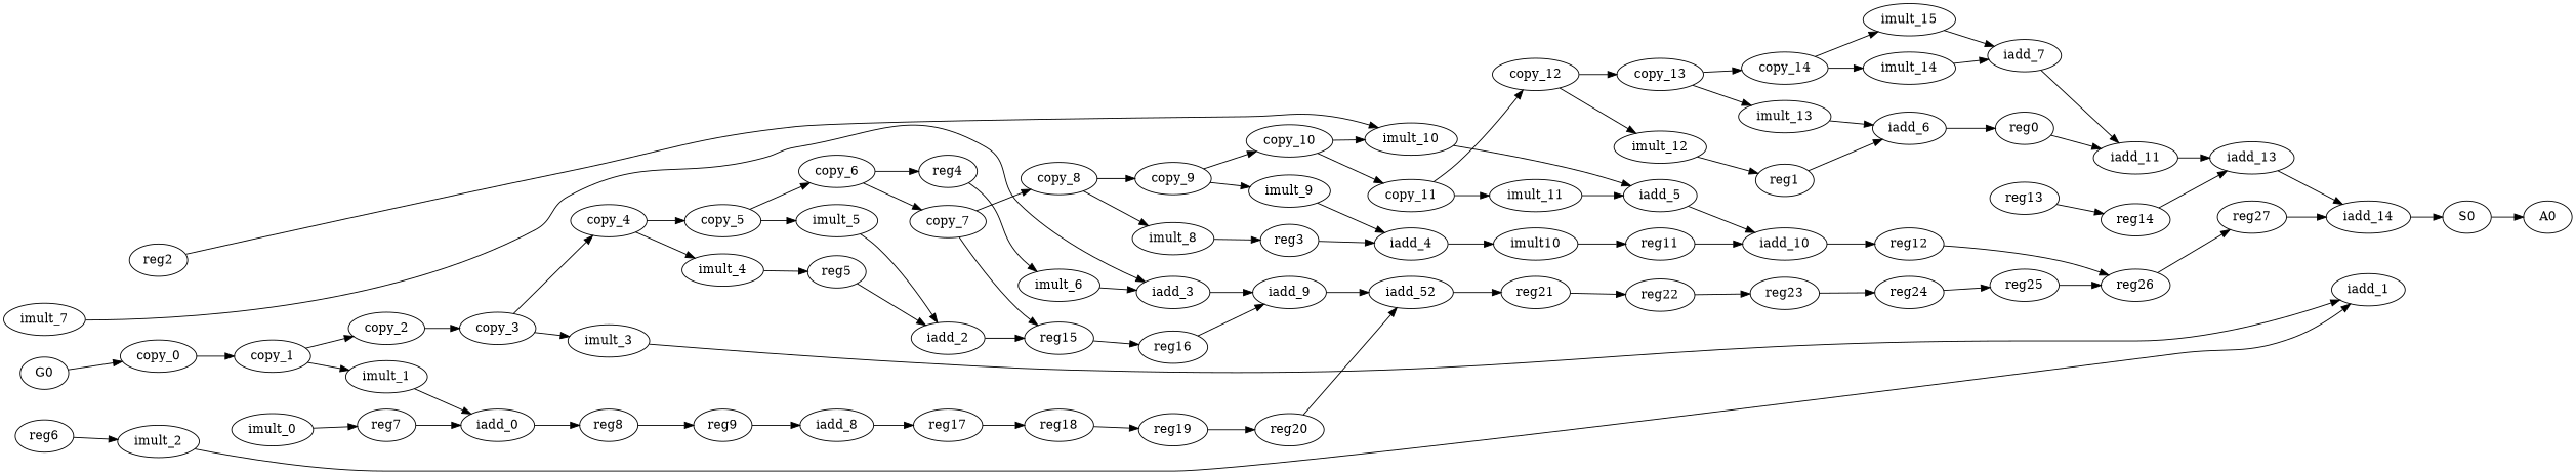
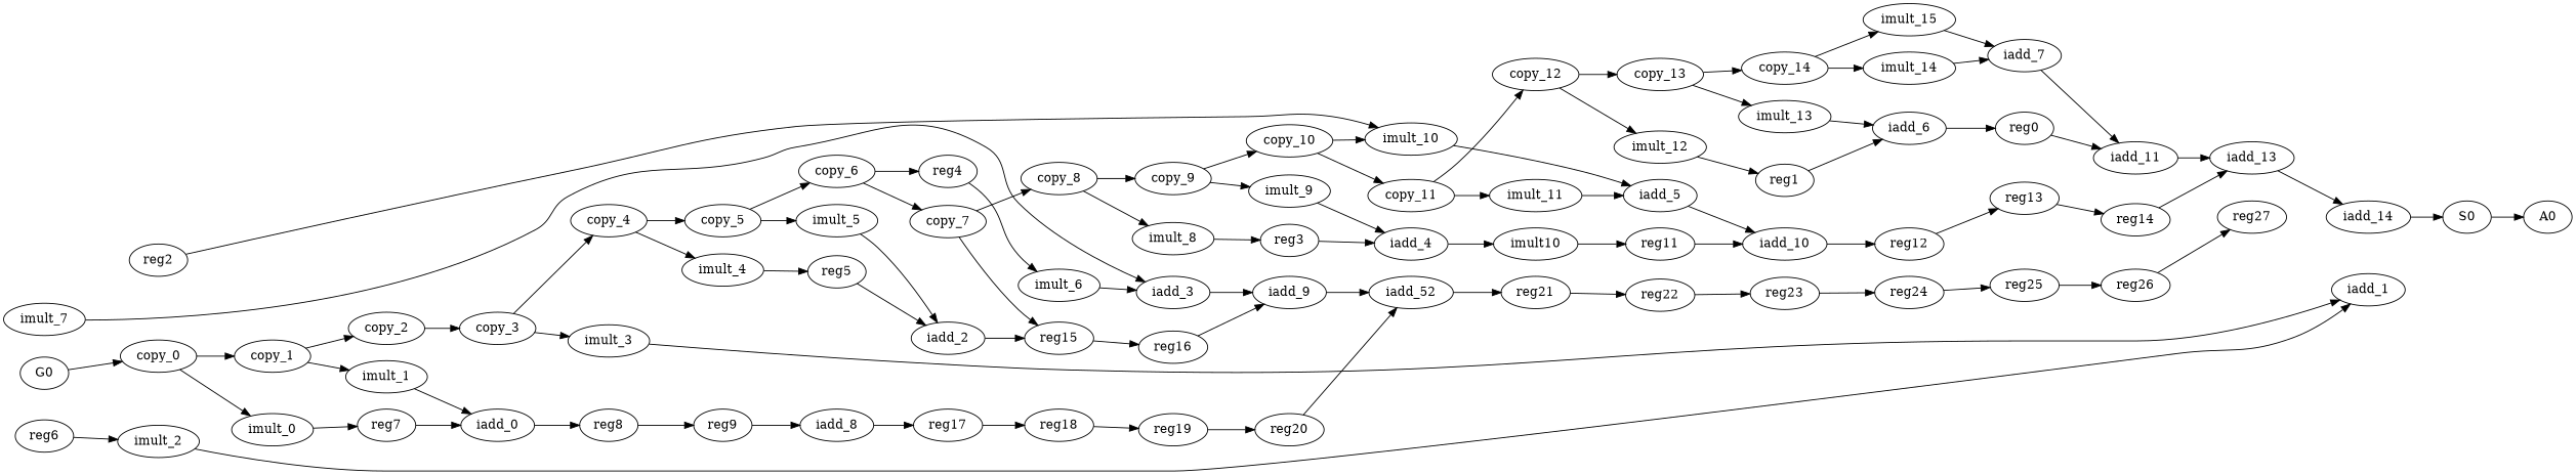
  digraph {
    rankdir=LR
    edge [weight=0]
    G0
    copy_0
    copy_1
    imult_0
    imult_1
    copy_2
    reg7
    copy_10
    copy_11
    imult_10
    imult_11
    copy_12
    reg2
    iadd_5
    imult_12
    copy_13
    copy_3
    copy_4
    imult_3
    imult_4
    copy_5
    iadd_1
    reg5
    imult_5
    copy_6
    iadd_10
    reg12
    iadd_7
    iadd_11
    iadd_13
    iadd_14
    reg13
    S0
    A0
    copy_7
    copy_8
    reg15
    imult_7
    iadd_3
    imult_8
    copy_9
    iadd_9
    reg3
    imult_9
    iadd_0
    reg8
    reg9
    iadd_8
    n49 [label=iadd_52]
    reg21
    reg22
    imult_6
    reg17
    reg18
    reg14
    reg23
    iadd_2
    reg16
    reg1
    iadd_6
    reg0
    iadd_4
    n63 [label=imult10]
    reg11
    imult_13
    imult_14
    reg4
    imult_15
    copy_14
    imult_2
    reg19
    reg6
    reg20
    reg24
    reg25
    reg26
    reg27
    G0 -> copy_0
    copy_0 -> copy_1 [weight=2]
+   copy_0 -> imult_0
    copy_1 -> imult_1
    copy_1 -> copy_2
    imult_0 -> reg7
    imult_1 -> iadd_0
    copy_2 -> copy_3 [weight=2]
    reg7 -> iadd_0
    copy_10 -> copy_11
    copy_10 -> imult_10
    copy_11 -> imult_11
    copy_11 -> copy_12
    imult_10 -> iadd_5
    imult_11 -> iadd_5 [weight=4]
    copy_12 -> imult_12
    copy_12 -> copy_13 [weight=2]
    reg2 -> imult_10
    iadd_5 -> iadd_10
    imult_12 -> reg1
    copy_13 -> imult_13
    copy_13 -> copy_14
    copy_3 -> copy_4
    copy_3 -> imult_3
    copy_4 -> imult_4
    copy_4 -> copy_5 [weight=2]
    imult_3 -> iadd_1
    imult_4 -> reg5
    copy_5 -> imult_5
    copy_5 -> copy_6
    reg5 -> iadd_2
    imult_5 -> iadd_2
    copy_6 -> copy_7
    copy_6 -> reg4
    iadd_10 -> reg12
-   reg12 -> reg26
+   reg12 -> reg13
    iadd_7 -> iadd_11
    iadd_11 -> iadd_13 [weight=8]
    iadd_13 -> iadd_14
    iadd_14 -> S0
    reg13 -> reg14
    S0 -> A0
    copy_7 -> copy_8
    copy_7 -> reg15
    copy_8 -> imult_8
    copy_8 -> copy_9 [weight=2]
    reg15 -> reg16
    imult_7 -> iadd_3
    iadd_3 -> iadd_9 [weight=3]
    imult_8 -> reg3
    copy_9 -> copy_10
    copy_9 -> imult_9
    iadd_9 -> n49 [weight=1]
    reg3 -> iadd_4
    imult_9 -> iadd_4
    iadd_0 -> reg8
    reg8 -> reg9
    reg9 -> iadd_8
    iadd_8 -> reg17
    n49 -> reg21 [weight=2]
    reg21 -> reg22
    reg22 -> reg23
    imult_6 -> iadd_3
    reg17 -> reg18
    reg18 -> reg19
    reg14 -> iadd_13
    reg23 -> reg24
    iadd_2 -> reg15 [weight=3]
    reg16 -> iadd_9
    reg1 -> iadd_6
    iadd_6 -> reg0 [weight=4]
    reg0 -> iadd_11
    iadd_4 -> n63 [weight=2]
    n63 -> reg11
    reg11 -> iadd_10 [weight=2]
    imult_13 -> iadd_6
    imult_14 -> iadd_7
    reg4 -> imult_6
    imult_15 -> iadd_7
    copy_14 -> imult_14 [weight=2]
    copy_14 -> imult_15
    imult_2 -> iadd_1
    reg19 -> reg20
    reg6 -> imult_2
    reg20 -> n49
    reg24 -> reg25
    reg25 -> reg26 [weight=1]
    reg26 -> reg27
-   reg27 -> iadd_14 [weight=3]
  }
